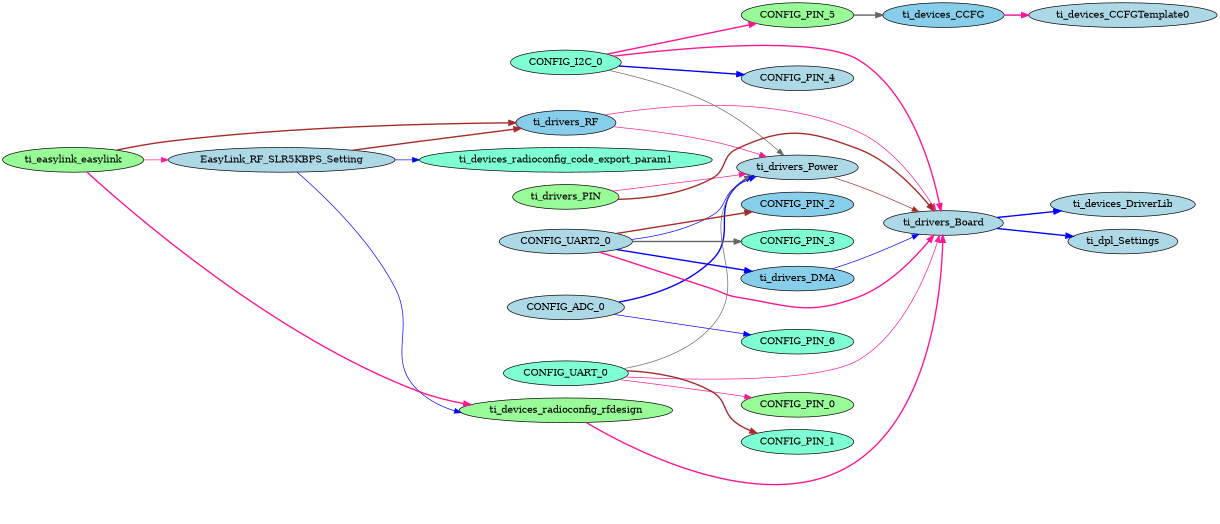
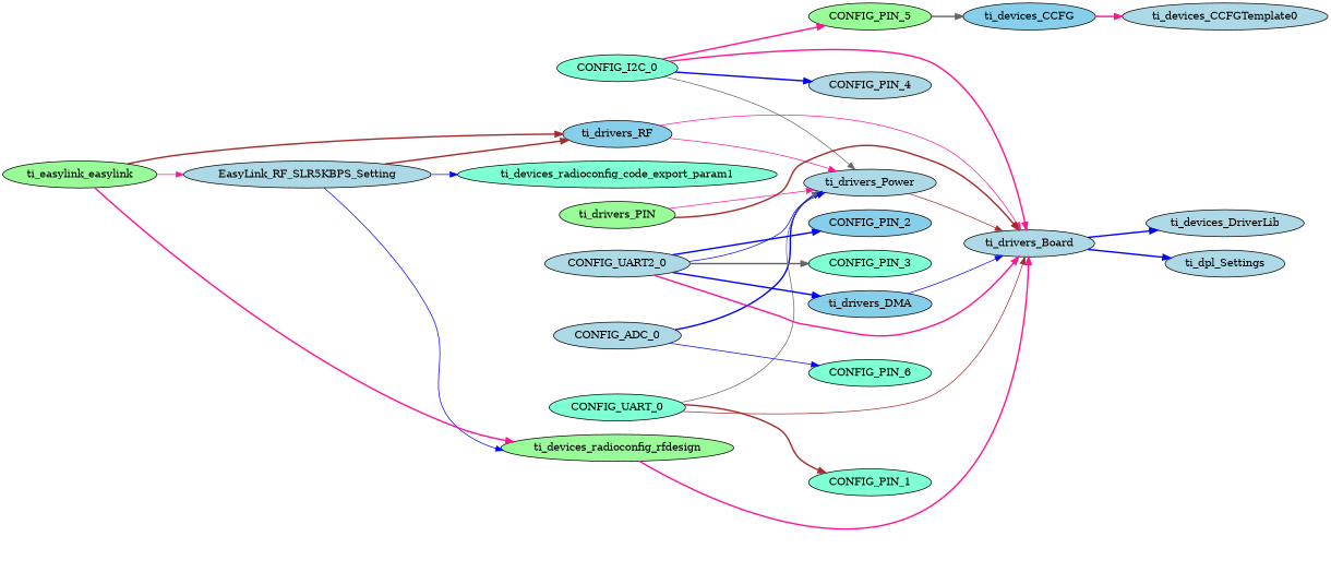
  digraph {
    rankdir=LR
    node [fillcolor=lightblue style=filled]
    edge [color=deeppink style=bold]
    ti_devices_CCFG [fillcolor=skyblue]
    ti_devices_CCFGTemplate0
    ti_drivers_RF [fillcolor=skyblue]
    EasyLink_RF_SLR5KBPS_Setting
    ti_devices_radioconfig_rfdesign [fillcolor=palegreen]
    ti_devices_radioconfig_code_export_param1 [fillcolor=aquamarine]
    ti_drivers_Power
    ti_drivers_Board
    ti_devices_DriverLib
    ti_dpl_Settings
    CONFIG_ADC_0
    CONFIG_PIN_6 [fillcolor=aquamarine]
    ti_drivers_DMA [fillcolor=skyblue]
    CONFIG_I2C_0 [fillcolor=aquamarine]
    CONFIG_PIN_4
    CONFIG_PIN_5 [fillcolor=palegreen]
    ti_drivers_PIN [fillcolor=palegreen]
    CONFIG_UART_0 [fillcolor=aquamarine]
-   CONFIG_PIN_0 [fillcolor=palegreen]
    CONFIG_PIN_1 [fillcolor=aquamarine]
    CONFIG_UART2_0
    CONFIG_PIN_2 [fillcolor=skyblue]
    CONFIG_PIN_3 [fillcolor=aquamarine]
    ti_easylink_easylink [fillcolor=palegreen]
    ti_devices_CCFG -> ti_devices_CCFGTemplate0
    ti_drivers_RF -> ti_drivers_Power [style=solid]
    ti_drivers_RF -> ti_drivers_Board [style=solid]
    EasyLink_RF_SLR5KBPS_Setting -> ti_drivers_RF [color=brown]
    EasyLink_RF_SLR5KBPS_Setting -> ti_devices_radioconfig_rfdesign [color=blue style=solid]
    EasyLink_RF_SLR5KBPS_Setting -> ti_devices_radioconfig_code_export_param1 [color=blue style=solid]
    ti_devices_radioconfig_rfdesign -> ti_drivers_Board
    ti_drivers_Power -> ti_drivers_Board [color=brown style=solid]
    ti_drivers_Board -> ti_devices_DriverLib [color=blue]
    ti_drivers_Board -> ti_dpl_Settings [color=blue]
    CONFIG_ADC_0 -> ti_drivers_Power [color=blue]
    CONFIG_ADC_0 -> CONFIG_PIN_6 [color=blue style=solid]
    ti_drivers_DMA -> ti_drivers_Board [color=blue style=solid]
    CONFIG_I2C_0 -> ti_drivers_Power [color=gray40 style=solid]
    CONFIG_I2C_0 -> ti_drivers_Board
    CONFIG_I2C_0 -> CONFIG_PIN_4 [color=blue]
    CONFIG_I2C_0 -> CONFIG_PIN_5
    CONFIG_PIN_5 -> ti_devices_CCFG [color=gray40]
    ti_drivers_PIN -> ti_drivers_Power [style=solid]
    ti_drivers_PIN -> ti_drivers_Board [color=brown]
    CONFIG_UART_0 -> ti_drivers_Power [color=gray40 style=solid]
-   CONFIG_UART_0 -> ti_drivers_Board [style=solid]
-   CONFIG_UART_0 -> CONFIG_PIN_0 [style=solid]
+   CONFIG_UART_0 -> ti_drivers_Board [color=brown style=solid]
    CONFIG_UART_0 -> CONFIG_PIN_1 [color=brown]
    CONFIG_UART2_0 -> ti_drivers_Power [color=blue style=solid]
    CONFIG_UART2_0 -> ti_drivers_Board
    CONFIG_UART2_0 -> ti_drivers_DMA [color=blue]
-   CONFIG_UART2_0 -> CONFIG_PIN_2 [color=brown]
+   CONFIG_UART2_0 -> CONFIG_PIN_2 [color=blue]
    CONFIG_UART2_0 -> CONFIG_PIN_3 [color=gray40]
    ti_easylink_easylink -> ti_drivers_RF [color=brown]
    ti_easylink_easylink -> EasyLink_RF_SLR5KBPS_Setting [style=solid]
    ti_easylink_easylink -> ti_devices_radioconfig_rfdesign
  }
